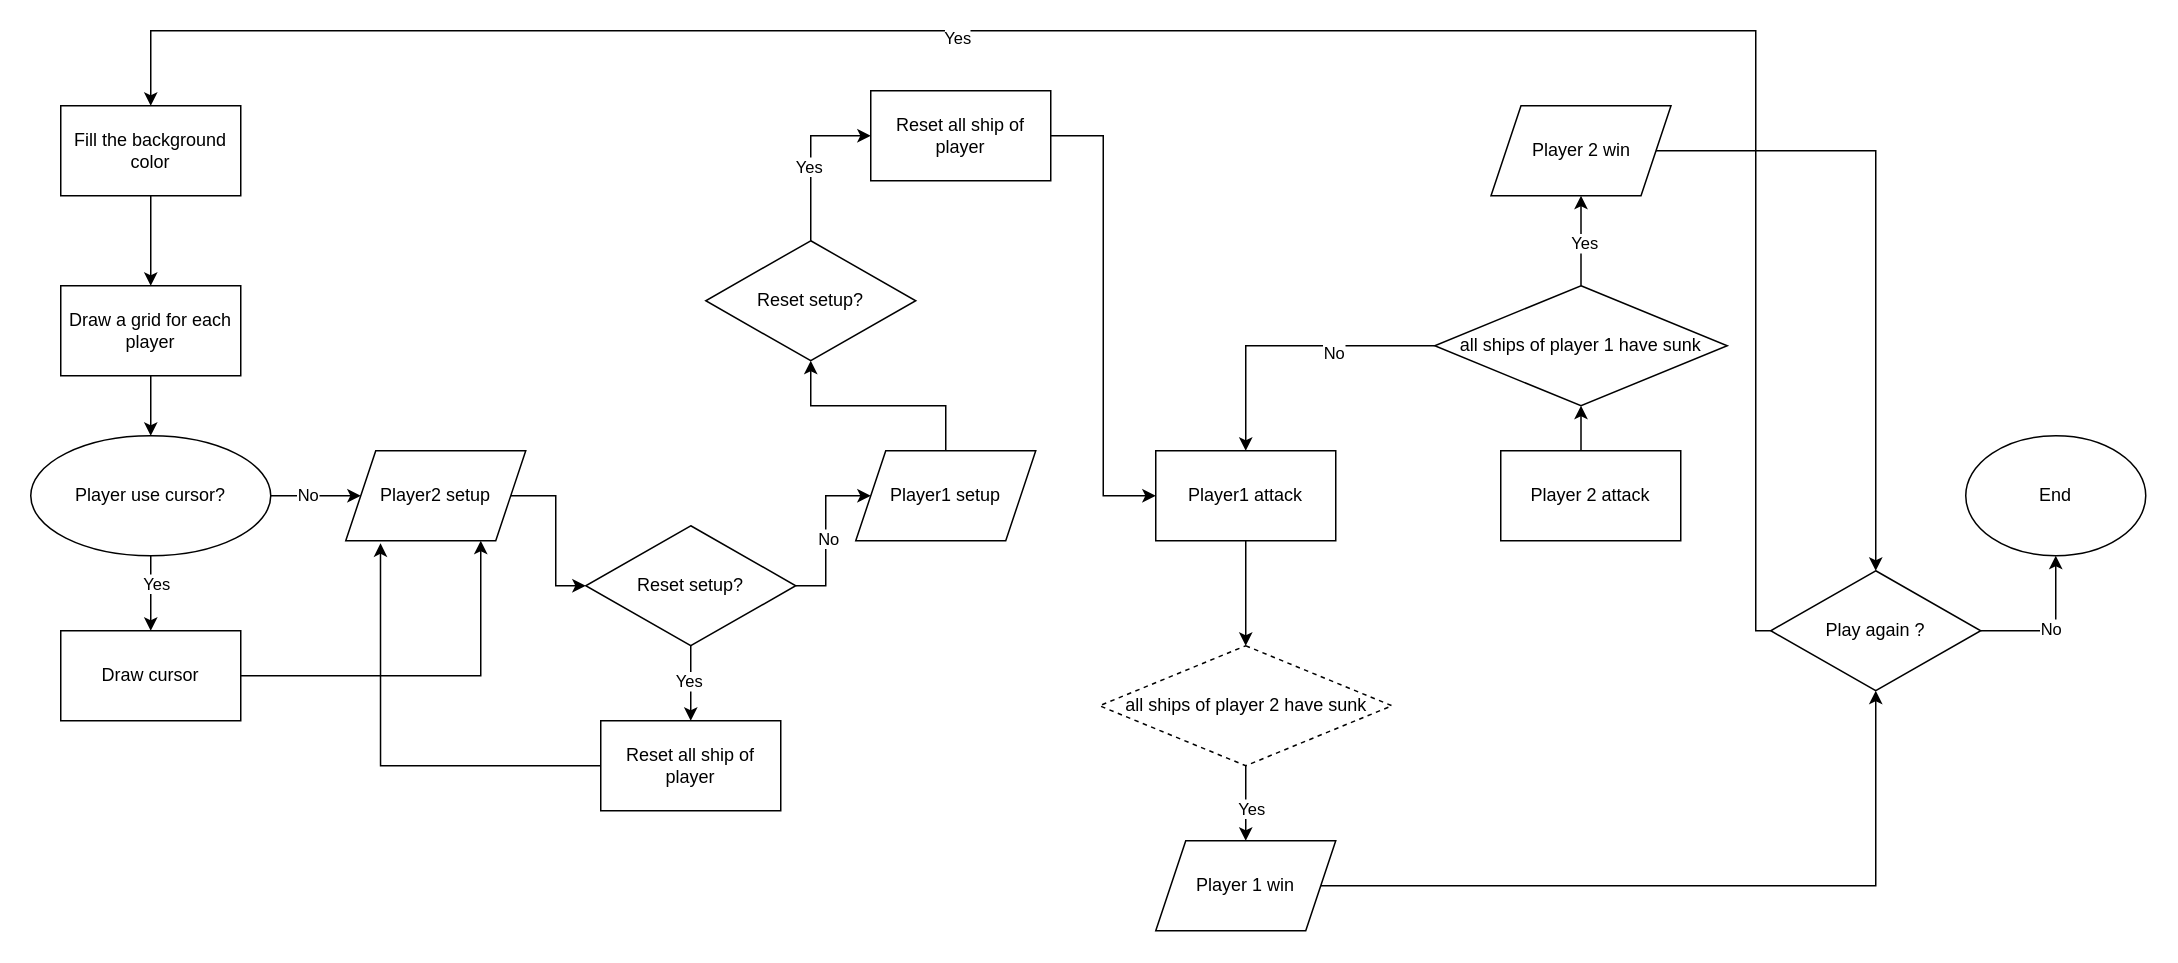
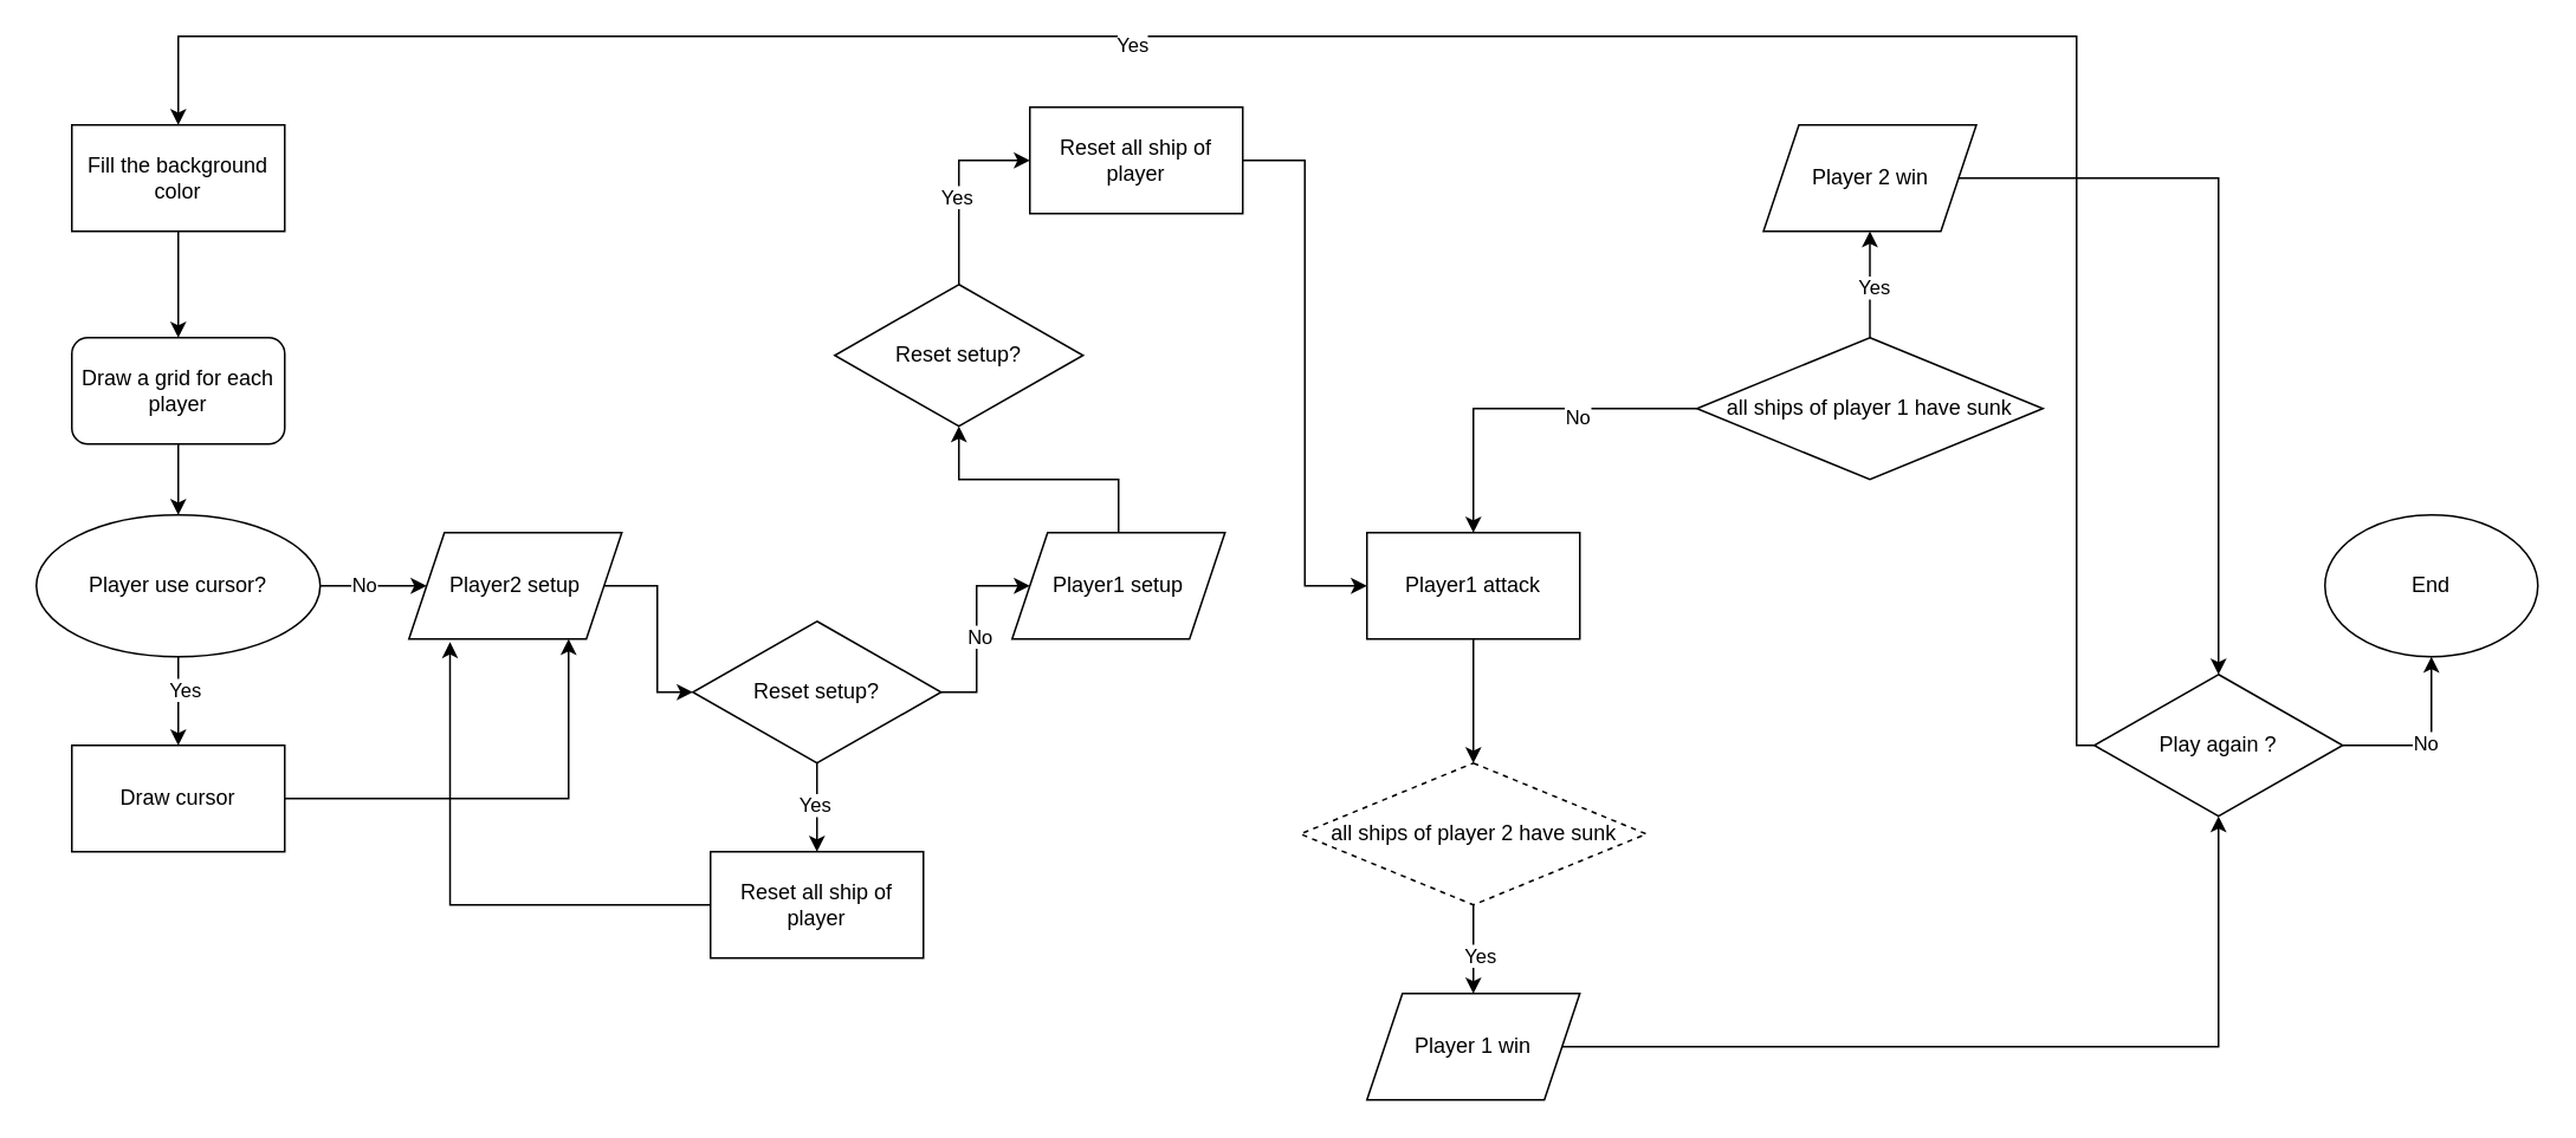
  <mxCell id="0" />
  <mxCell id="1" parent="0" />
  <mxCell id="2" style="edgeStyle=orthogonalEdgeStyle;rounded=0;orthogonalLoop=1;jettySize=auto;html=1;exitX=1;exitY=0.5;exitDx=0;exitDy=0;entryX=0;entryY=0.5;entryDx=0;entryDy=0;" edge="1" parent="1" source="3" target="25"><mxGeometry relative="1" as="geometry" /></mxCell>
  <mxCell id="3" value="Player2 setup" style="shape=parallelogram;perimeter=parallelogramPerimeter;whiteSpace=wrap;html=1;fixedSize=1;" vertex="1" parent="1"><mxGeometry x="230" y="300" width="120" height="60" as="geometry" /></mxCell>
  <mxCell id="4" style="edgeStyle=orthogonalEdgeStyle;rounded=0;orthogonalLoop=1;jettySize=auto;html=1;exitX=0.5;exitY=0;exitDx=0;exitDy=0;entryX=0.5;entryY=1;entryDx=0;entryDy=0;" edge="1" parent="1" source="5" target="22"><mxGeometry relative="1" as="geometry" /></mxCell>
  <mxCell id="5" value="Player1 setup" style="shape=parallelogram;perimeter=parallelogramPerimeter;whiteSpace=wrap;html=1;fixedSize=1;" vertex="1" parent="1"><mxGeometry x="570" y="300" width="120" height="60" as="geometry" /></mxCell>
  <mxCell id="6" value="" style="edgeStyle=orthogonalEdgeStyle;rounded=0;orthogonalLoop=1;jettySize=auto;html=1;" edge="1" parent="1" source="7" target="9"><mxGeometry relative="1" as="geometry" /></mxCell>
  <mxCell id="7" value="Fill the background color" style="rounded=0;whiteSpace=wrap;html=1;" vertex="1" parent="1"><mxGeometry x="40" y="70" width="120" height="60" as="geometry" /></mxCell>
  <mxCell id="8" value="" style="edgeStyle=orthogonalEdgeStyle;rounded=0;orthogonalLoop=1;jettySize=auto;html=1;" edge="1" parent="1" source="9" target="14"><mxGeometry relative="1" as="geometry" /></mxCell>
- <mxCell id="9" value="Draw a grid for each player" style="rounded=0;whiteSpace=wrap;html=1;" vertex="1" parent="1"><mxGeometry x="40" y="190" width="120" height="60" as="geometry" /></mxCell>
+ <mxCell id="9" value="Draw a grid for each player" style="whiteSpace=wrap;html=1;rounded=1;" vertex="1" parent="1"><mxGeometry x="40" y="190" width="120" height="60" as="geometry" /></mxCell>
  <mxCell id="10" value="" style="edgeStyle=orthogonalEdgeStyle;rounded=0;orthogonalLoop=1;jettySize=auto;html=1;" edge="1" parent="1" source="14" target="16"><mxGeometry relative="1" as="geometry" /></mxCell>
  <mxCell id="11" value="Yes" style="edgeLabel;html=1;align=center;verticalAlign=middle;resizable=0;points=[];" connectable="0" vertex="1" parent="10"><mxGeometry x="-0.28" y="3" relative="1" as="geometry"><mxPoint as="offset" /></mxGeometry></mxCell>
  <mxCell id="12" value="" style="edgeStyle=orthogonalEdgeStyle;rounded=0;orthogonalLoop=1;jettySize=auto;html=1;" edge="1" parent="1" source="14" target="3"><mxGeometry relative="1" as="geometry" /></mxCell>
  <mxCell id="13" value="No" style="edgeLabel;html=1;align=center;verticalAlign=middle;resizable=0;points=[];" connectable="0" vertex="1" parent="12"><mxGeometry x="-0.2" y="1" relative="1" as="geometry"><mxPoint as="offset" /></mxGeometry></mxCell>
  <mxCell id="14" value="Player use cursor?" style="ellipse;whiteSpace=wrap;html=1;" vertex="1" parent="1"><mxGeometry x="20" y="290" width="160" height="80" as="geometry" /></mxCell>
  <mxCell id="15" style="edgeStyle=orthogonalEdgeStyle;rounded=0;orthogonalLoop=1;jettySize=auto;html=1;exitX=1;exitY=0.5;exitDx=0;exitDy=0;entryX=0.75;entryY=1;entryDx=0;entryDy=0;" edge="1" parent="1" source="16" target="3"><mxGeometry relative="1" as="geometry" /></mxCell>
  <mxCell id="16" value="Draw cursor" style="whiteSpace=wrap;html=1;" vertex="1" parent="1"><mxGeometry x="40" y="420" width="120" height="60" as="geometry" /></mxCell>
  <mxCell id="17" value="" style="edgeStyle=orthogonalEdgeStyle;rounded=0;orthogonalLoop=1;jettySize=auto;html=1;" edge="1" parent="1" source="25" target="19"><mxGeometry relative="1" as="geometry" /></mxCell>
  <mxCell id="18" value="Yes" style="edgeLabel;html=1;align=center;verticalAlign=middle;resizable=0;points=[];" connectable="0" vertex="1" parent="17"><mxGeometry x="-0.089" y="-2" relative="1" as="geometry"><mxPoint as="offset" /></mxGeometry></mxCell>
  <mxCell id="19" value="Reset all ship of player" style="whiteSpace=wrap;html=1;" vertex="1" parent="1"><mxGeometry x="400" y="480" width="120" height="60" as="geometry" /></mxCell>
  <mxCell id="20" style="edgeStyle=orthogonalEdgeStyle;rounded=0;orthogonalLoop=1;jettySize=auto;html=1;entryX=0;entryY=0.5;entryDx=0;entryDy=0;" edge="1" parent="1" source="22" target="27"><mxGeometry relative="1" as="geometry" /></mxCell>
  <mxCell id="21" value="Yes" style="edgeLabel;html=1;align=center;verticalAlign=middle;resizable=0;points=[];" connectable="0" vertex="1" parent="20"><mxGeometry x="-0.086" y="2" relative="1" as="geometry"><mxPoint as="offset" /></mxGeometry></mxCell>
  <mxCell id="22" value="Reset setup?" style="rhombus;whiteSpace=wrap;html=1;" vertex="1" parent="1"><mxGeometry x="470" y="160" width="140" height="80" as="geometry" /></mxCell>
  <mxCell id="23" style="edgeStyle=orthogonalEdgeStyle;rounded=0;orthogonalLoop=1;jettySize=auto;html=1;entryX=0;entryY=0.5;entryDx=0;entryDy=0;" edge="1" parent="1" source="25" target="5"><mxGeometry relative="1" as="geometry" /></mxCell>
  <mxCell id="24" value="No" style="edgeLabel;html=1;align=center;verticalAlign=middle;resizable=0;points=[];" connectable="0" vertex="1" parent="23"><mxGeometry x="-0.05" y="-1" relative="1" as="geometry"><mxPoint as="offset" /></mxGeometry></mxCell>
  <mxCell id="25" value="Reset setup?" style="rhombus;whiteSpace=wrap;html=1;" vertex="1" parent="1"><mxGeometry x="390" y="350" width="140" height="80" as="geometry" /></mxCell>
  <mxCell id="26" style="edgeStyle=orthogonalEdgeStyle;rounded=0;orthogonalLoop=1;jettySize=auto;html=1;exitX=1;exitY=0.5;exitDx=0;exitDy=0;entryX=0;entryY=0.5;entryDx=0;entryDy=0;" edge="1" parent="1" source="27" target="29"><mxGeometry relative="1" as="geometry"><mxPoint x="750" y="340" as="targetPoint" /></mxGeometry></mxCell>
  <mxCell id="27" value="Reset all ship of player" style="whiteSpace=wrap;html=1;" vertex="1" parent="1"><mxGeometry x="580" y="60" width="120" height="60" as="geometry" /></mxCell>
  <mxCell id="28" value="" style="edgeStyle=orthogonalEdgeStyle;rounded=0;orthogonalLoop=1;jettySize=auto;html=1;" edge="1" parent="1" source="29" target="33"><mxGeometry relative="1" as="geometry" /></mxCell>
  <mxCell id="29" value="Player1 attack" style="rounded=0;whiteSpace=wrap;html=1;" vertex="1" parent="1"><mxGeometry x="770" y="300" width="120" height="60" as="geometry" /></mxCell>
  <mxCell id="30" style="edgeStyle=orthogonalEdgeStyle;rounded=0;orthogonalLoop=1;jettySize=auto;html=1;exitX=0;exitY=0.5;exitDx=0;exitDy=0;entryX=0.193;entryY=1.028;entryDx=0;entryDy=0;entryPerimeter=0;" edge="1" parent="1" source="19" target="3"><mxGeometry relative="1" as="geometry" /></mxCell>
  <mxCell id="31" value="" style="edgeStyle=orthogonalEdgeStyle;rounded=0;orthogonalLoop=1;jettySize=auto;html=1;" edge="1" parent="1" source="33" target="37"><mxGeometry relative="1" as="geometry" /></mxCell>
  <mxCell id="32" value="Yes" style="edgeLabel;html=1;align=center;verticalAlign=middle;resizable=0;points=[];" connectable="0" vertex="1" parent="31"><mxGeometry x="0.111" y="3" relative="1" as="geometry"><mxPoint as="offset" /></mxGeometry></mxCell>
  <mxCell id="33" value="all ships of player 2 have sunk" style="rhombus;whiteSpace=wrap;html=1;dashed=1;" vertex="1" parent="1"><mxGeometry x="732.5" y="430" width="195" height="80" as="geometry" /></mxCell>
- <mxCell id="34" style="edgeStyle=orthogonalEdgeStyle;rounded=0;orthogonalLoop=1;jettySize=auto;html=1;exitX=0.5;exitY=0;exitDx=0;exitDy=0;entryX=0.5;entryY=1;entryDx=0;entryDy=0;" edge="1" parent="1" source="35" target="42"><mxGeometry relative="1" as="geometry" /></mxCell>
- <mxCell id="35" value="Player 2 attack" style="rounded=0;whiteSpace=wrap;html=1;" vertex="1" parent="1"><mxGeometry x="1000" y="300" width="120" height="60" as="geometry" /></mxCell>
  <mxCell id="36" style="edgeStyle=orthogonalEdgeStyle;rounded=0;orthogonalLoop=1;jettySize=auto;html=1;entryX=0.5;entryY=1;entryDx=0;entryDy=0;" edge="1" parent="1" source="37" target="50"><mxGeometry relative="1" as="geometry" /></mxCell>
  <mxCell id="37" value="Player 1 win" style="shape=parallelogram;perimeter=parallelogramPerimeter;whiteSpace=wrap;html=1;fixedSize=1;" vertex="1" parent="1"><mxGeometry x="770" y="560" width="120" height="60" as="geometry" /></mxCell>
  <mxCell id="38" style="edgeStyle=orthogonalEdgeStyle;rounded=0;orthogonalLoop=1;jettySize=auto;html=1;exitX=0;exitY=0.5;exitDx=0;exitDy=0;entryX=0.5;entryY=0;entryDx=0;entryDy=0;" edge="1" parent="1" source="42" target="29"><mxGeometry relative="1" as="geometry" /></mxCell>
  <mxCell id="39" value="No" style="edgeLabel;html=1;align=center;verticalAlign=middle;resizable=0;points=[];" connectable="0" vertex="1" parent="38"><mxGeometry x="-0.31" y="4" relative="1" as="geometry"><mxPoint as="offset" /></mxGeometry></mxCell>
  <mxCell id="40" style="edgeStyle=orthogonalEdgeStyle;rounded=0;orthogonalLoop=1;jettySize=auto;html=1;exitX=0.5;exitY=0;exitDx=0;exitDy=0;entryX=0.5;entryY=1;entryDx=0;entryDy=0;" edge="1" parent="1" source="42" target="44"><mxGeometry relative="1" as="geometry" /></mxCell>
  <mxCell id="41" value="Yes" style="edgeLabel;html=1;align=center;verticalAlign=middle;resizable=0;points=[];" connectable="0" vertex="1" parent="40"><mxGeometry x="-0.043" y="-2" relative="1" as="geometry"><mxPoint as="offset" /></mxGeometry></mxCell>
  <mxCell id="42" value="all ships of player 1 have sunk" style="rhombus;whiteSpace=wrap;html=1;" vertex="1" parent="1"><mxGeometry x="956" y="190" width="195" height="80" as="geometry" /></mxCell>
  <mxCell id="43" style="edgeStyle=orthogonalEdgeStyle;rounded=0;orthogonalLoop=1;jettySize=auto;html=1;entryX=0.5;entryY=0;entryDx=0;entryDy=0;" edge="1" parent="1" source="44" target="50"><mxGeometry relative="1" as="geometry" /></mxCell>
  <mxCell id="44" value="Player 2 win" style="shape=parallelogram;perimeter=parallelogramPerimeter;whiteSpace=wrap;html=1;fixedSize=1;" vertex="1" parent="1"><mxGeometry x="993.5" y="70" width="120" height="60" as="geometry" /></mxCell>
  <mxCell id="45" value="End" style="ellipse;whiteSpace=wrap;html=1;" vertex="1" parent="1"><mxGeometry x="1310" y="290" width="120" height="80" as="geometry" /></mxCell>
  <mxCell id="46" style="edgeStyle=orthogonalEdgeStyle;rounded=0;orthogonalLoop=1;jettySize=auto;html=1;exitX=0;exitY=0.5;exitDx=0;exitDy=0;entryX=0.5;entryY=0;entryDx=0;entryDy=0;" edge="1" parent="1" source="50" target="7"><mxGeometry relative="1" as="geometry"><Array as="points"><mxPoint x="1170" y="420" /><mxPoint x="1170" y="20" /><mxPoint x="100" y="20" /></Array></mxGeometry></mxCell>
  <mxCell id="47" value="Yes" style="edgeLabel;html=1;align=center;verticalAlign=middle;resizable=0;points=[];" connectable="0" vertex="1" parent="46"><mxGeometry x="0.233" y="4" relative="1" as="geometry"><mxPoint as="offset" /></mxGeometry></mxCell>
  <mxCell id="48" style="edgeStyle=orthogonalEdgeStyle;rounded=0;orthogonalLoop=1;jettySize=auto;html=1;exitX=1;exitY=0.5;exitDx=0;exitDy=0;entryX=0.5;entryY=1;entryDx=0;entryDy=0;" edge="1" parent="1" source="50" target="45"><mxGeometry relative="1" as="geometry" /></mxCell>
  <mxCell id="49" value="No" style="edgeLabel;html=1;align=center;verticalAlign=middle;resizable=0;points=[];" connectable="0" vertex="1" parent="48"><mxGeometry x="-0.08" y="2" relative="1" as="geometry"><mxPoint as="offset" /></mxGeometry></mxCell>
  <mxCell id="50" value="Play again ?" style="rhombus;whiteSpace=wrap;html=1;" vertex="1" parent="1"><mxGeometry x="1180" y="380" width="140" height="80" as="geometry" /></mxCell>
